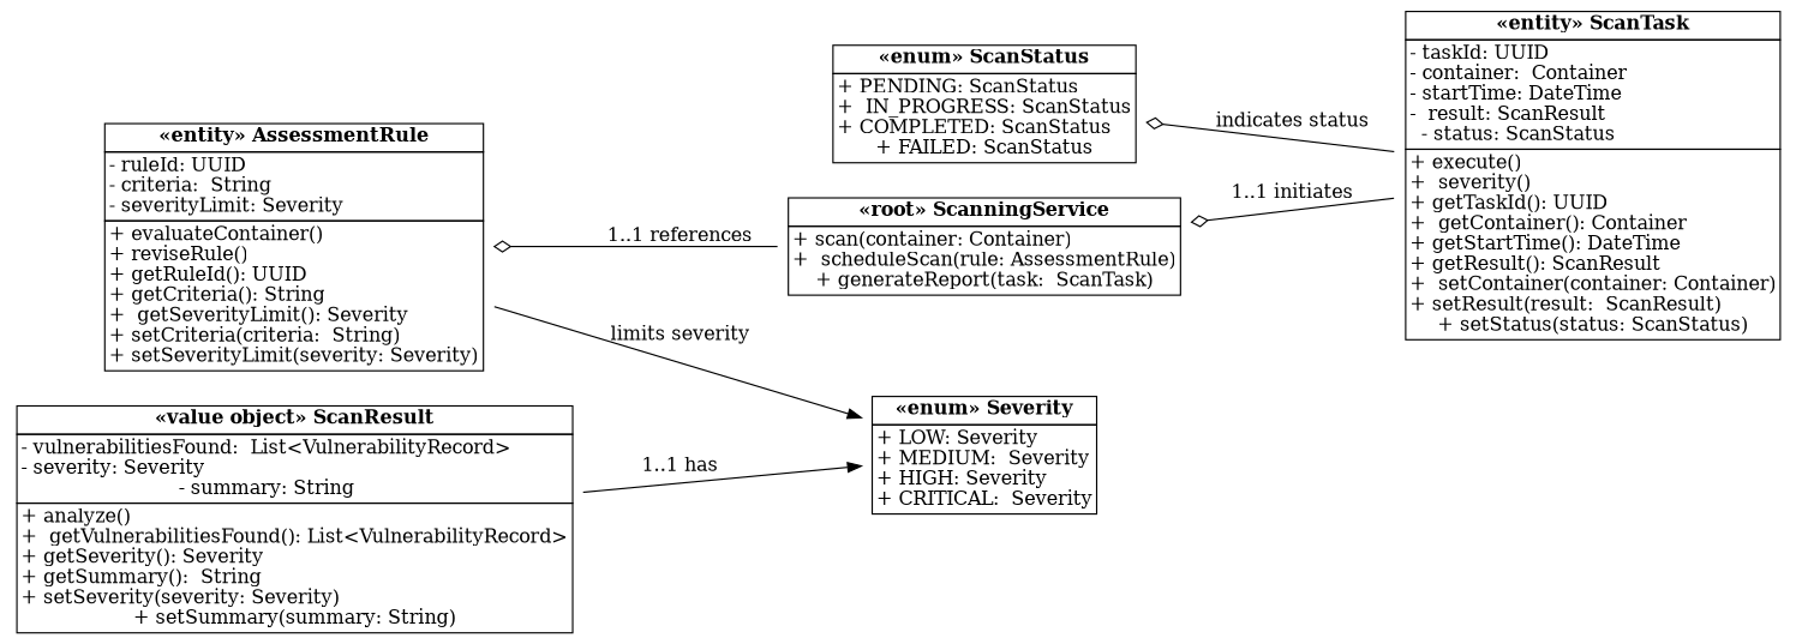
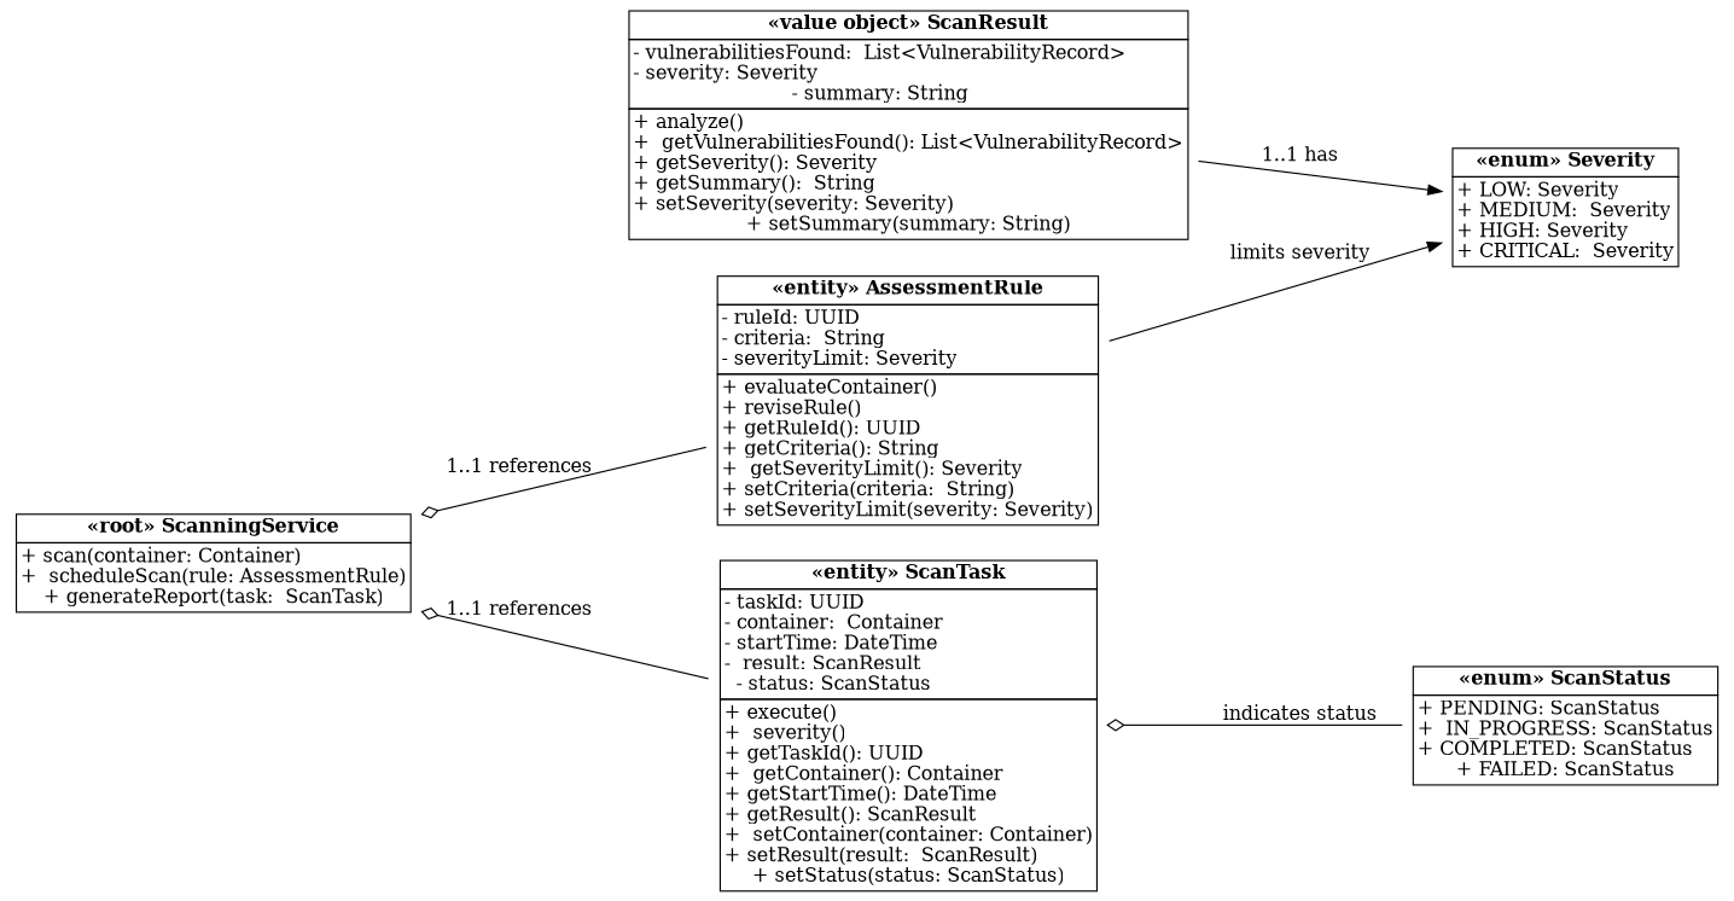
  digraph {
    rankdir=LR
    node [shape=plaintext]
    edge [arrowhead=normal arrowtail=odiamond dir=back]
    n1 [label=<     <table border="0" cellborder="1" cellspacing="0">       <tr><td><b>«root» ScanningService</b></td></tr>       <tr><td align="left">+ scan(container: Container)<br align="left"/>+  scheduleScan(rule: AssessmentRule)<br align="left"/>+ generateReport(task:  ScanTask)</td></tr>     </table>>]
    n2 [label=<     <table border="0" cellborder="1" cellspacing="0">       <tr><td><b>«entity» AssessmentRule</b></td></tr>       <tr><td align="left">- ruleId: UUID<br align="left"/>- criteria:  String<br align="left"/>- severityLimit: Severity</td></tr>       <tr><td border="1" align="left">+ evaluateContainer()<br  align="left"/>+ reviseRule()<br align="left"/>+ getRuleId(): UUID<br  align="left"/>+ getCriteria(): String<br align="left"/>+  getSeverityLimit(): Severity<br align="left"/>+ setCriteria(criteria:  String)<br align="left"/>+ setSeverityLimit(severity: Severity)</td></tr>     </table>>]
    n3 [label=<     <table border="0" cellborder="1" cellspacing="0">       <tr><td><b>«entity» ScanTask</b></td></tr>       <tr><td align="left">- taskId: UUID<br align="left"/>- container:  Container<br align="left"/>- startTime: DateTime<br align="left"/>-  result: ScanResult<br align="left"/>- status: ScanStatus</td></tr>       <tr><td border="1" align="left">+ execute()<br align="left"/>+  severity()<br align="left"/>+ getTaskId(): UUID<br align="left"/>+  getContainer(): Container<br align="left"/>+ getStartTime(): DateTime<br  align="left"/>+ getResult(): ScanResult<br align="left"/>+  setContainer(container: Container)<br align="left"/>+ setResult(result:  ScanResult)<br align="left"/>+ setStatus(status: ScanStatus)</td></tr>     </table>>]
    n4 [label=<     <table border="0" cellborder="1" cellspacing="0">       <tr><td><b>«enum» Severity</b></td></tr>       <tr><td align="left">+ LOW: Severity<br align="left"/>+ MEDIUM:  Severity<br align="left"/>+ HIGH: Severity<br align="left"/>+ CRITICAL:  Severity</td></tr>     </table>>]
    n5 [label=<     <table border="0" cellborder="1" cellspacing="0">       <tr><td><b>«enum» ScanStatus</b></td></tr>       <tr><td align="left">+ PENDING: ScanStatus<br align="left"/>+  IN_PROGRESS: ScanStatus<br align="left"/>+ COMPLETED: ScanStatus<br  align="left"/>+ FAILED: ScanStatus</td></tr>     </table>>]
    n6 [label=<     <table border="0" cellborder="1" cellspacing="0">       <tr><td><b>«value object» ScanResult</b></td></tr>       <tr><td align="left">- vulnerabilitiesFound:  List&lt;VulnerabilityRecord&gt;<br align="left"/>- severity: Severity<br  align="left"/>- summary: String</td></tr>       <tr><td border="1" align="left">+ analyze()<br align="left"/>+  getVulnerabilitiesFound(): List&lt;VulnerabilityRecord&gt;<br  align="left"/>+ getSeverity(): Severity<br align="left"/>+ getSummary():  String<br align="left"/>+ setSeverity(severity: Severity)<br  align="left"/>+ setSummary(summary: String)</td></tr>     </table>>]
-   n2 -> n1 [label="1..1 references"]
-   n1 -> n3 [label="1..1 initiates"]
+   n1 -> n2 [label="1..1 references"]
+   n1 -> n3 [label="1..1 references"]
    n2 -> n4 [label="limits severity" arrowtail="" dir=""]
-   n5 -> n3 [label="indicates status"]
+   n3 -> n5 [label="indicates status"]
    n6 -> n4 [label="1..1 has" arrowtail="" dir=""]
  }
